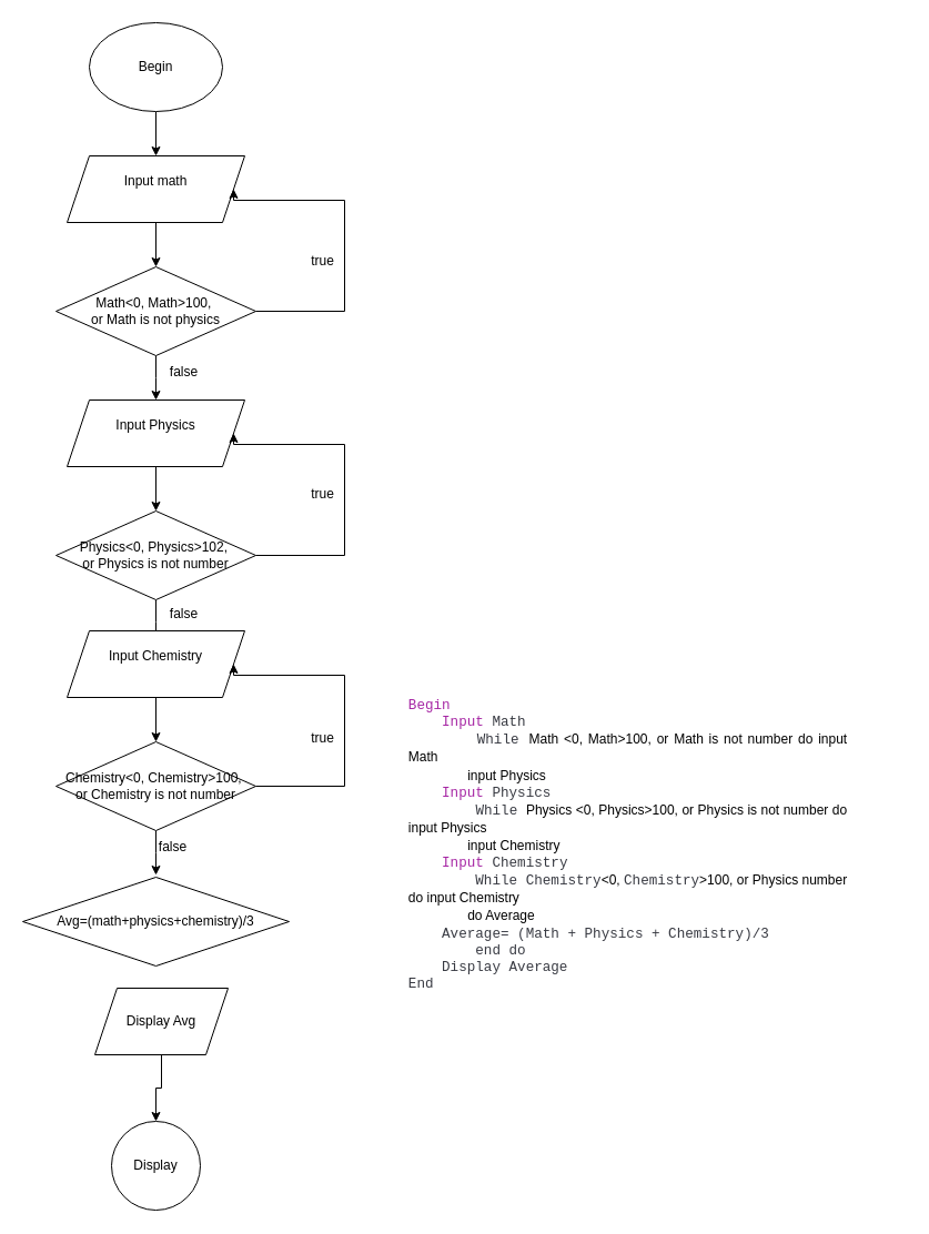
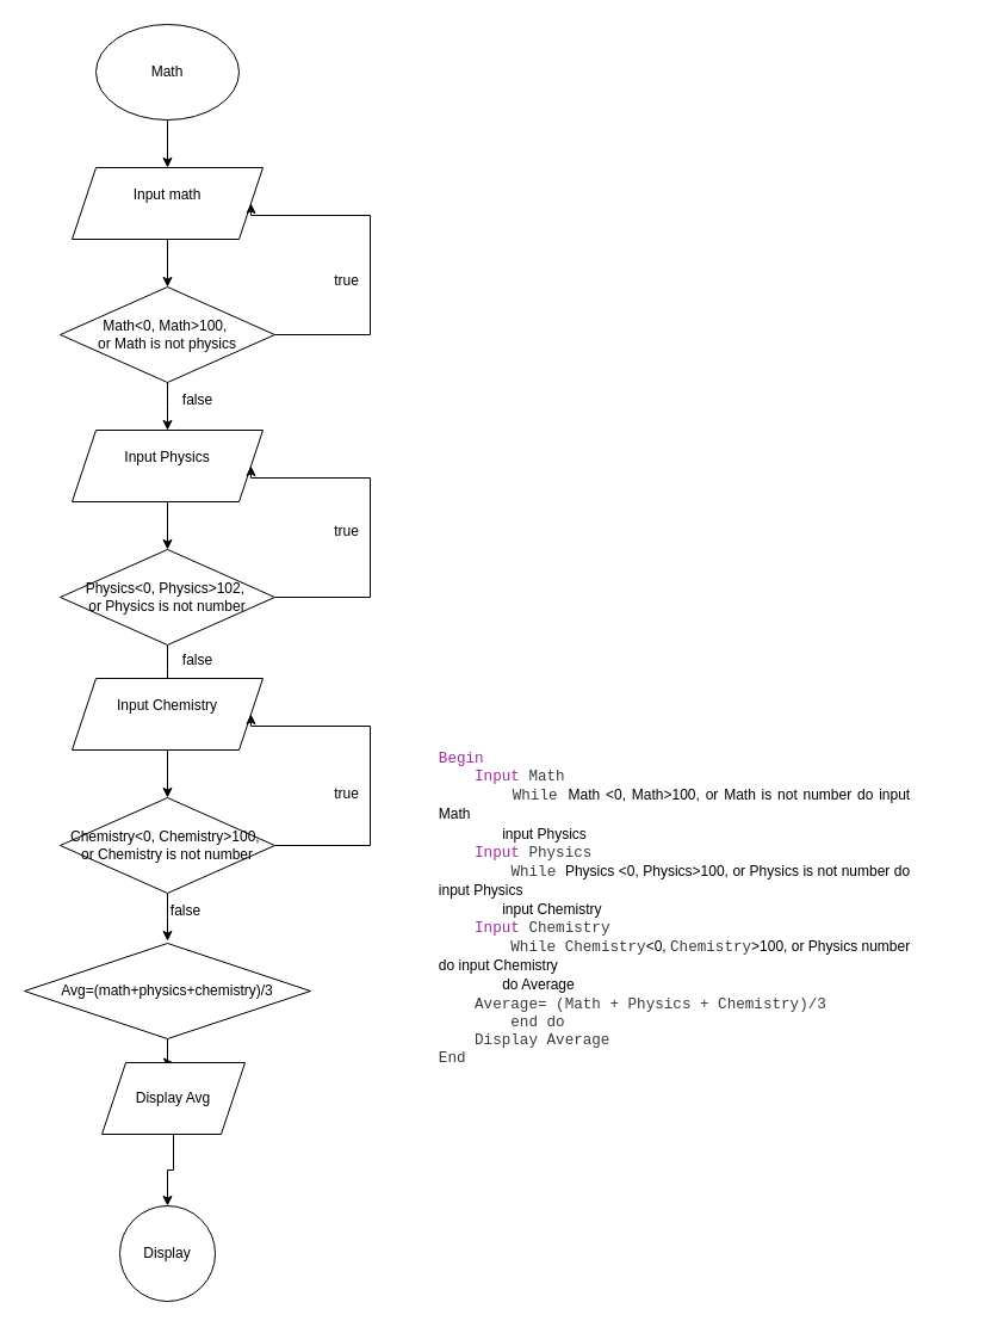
  <mxCell id="0" />
  <mxCell id="1" parent="0" />
  <mxCell id="2" value="" style="edgeStyle=orthogonalEdgeStyle;rounded=0;orthogonalLoop=1;jettySize=auto;html=1;" parent="1" source="3" target="5" edge="1"><mxGeometry relative="1" as="geometry" /></mxCell>
- <mxCell id="3" value="Begin" style="ellipse;whiteSpace=wrap;html=1;" parent="1" vertex="1"><mxGeometry x="80" width="120" height="80" as="geometry" y="20" /></mxCell>
+ <mxCell id="3" value="Math" style="ellipse;whiteSpace=wrap;html=1;" parent="1" vertex="1"><mxGeometry x="80" width="120" height="80" as="geometry" y="20" /></mxCell>
  <mxCell id="4" value="" style="edgeStyle=orthogonalEdgeStyle;rounded=0;orthogonalLoop=1;jettySize=auto;html=1;" parent="1" source="5" target="9" edge="1"><mxGeometry relative="1" as="geometry" /></mxCell>
  <mxCell id="5" value="Input math&lt;div&gt;&lt;br&gt;&lt;/div&gt;" style="shape=parallelogram;perimeter=parallelogramPerimeter;whiteSpace=wrap;html=1;fixedSize=1;" parent="1" vertex="1"><mxGeometry x="60" y="140" width="160" height="60" as="geometry" /></mxCell>
  <mxCell id="6" value="&lt;div style=&quot;text-align: justify;&quot;&gt;&lt;span style=&quot;color: rgb(166, 38, 164); font-family: SFMono-Regular, Menlo, Monaco, Consolas, &amp;quot;Liberation Mono&amp;quot;, &amp;quot;Courier New&amp;quot;, monospace; font-size: 12.6px; text-align: left; white-space-collapse: preserve; background-color: initial;&quot;&gt;Begin&lt;/span&gt;&lt;/div&gt;&lt;span style=&quot;color: rgb(56, 58, 66); font-family: SFMono-Regular, Menlo, Monaco, Consolas, &amp;quot;Liberation Mono&amp;quot;, &amp;quot;Courier New&amp;quot;, monospace; font-size: 12.6px; text-align: left; white-space-collapse: preserve; background-color: rgb(250, 250, 250);&quot;&gt;&lt;div style=&quot;text-align: justify;&quot;&gt;&amp;nbsp;&amp;nbsp;&amp;nbsp; &lt;span style=&quot;background-color: initial; box-sizing: border-box; color: rgb(166, 38, 164);&quot; class=&quot;hljs-keyword&quot;&gt;Input&lt;/span&gt; Math&lt;/div&gt;&lt;div style=&quot;text-align: justify;&quot;&gt;&lt;span style=&quot;white-space: pre;&quot;&gt;&#09;&lt;/span&gt;While &lt;span style=&quot;white-space: normal; background-color: initial; color: rgb(0, 0, 0); font-family: Helvetica; font-size: 12px; text-align: center;&quot;&gt;Math &amp;lt;0, Math&amp;gt;100,&amp;nbsp;&lt;/span&gt;&lt;span style=&quot;white-space: normal; background-color: initial; color: rgb(0, 0, 0); font-family: Helvetica; font-size: 12px; text-align: center;&quot;&gt;or Math is not number do input Math&lt;/span&gt;&lt;/div&gt;&lt;div style=&quot;text-align: justify;&quot;&gt;&lt;span style=&quot;white-space: normal; background-color: initial; color: rgb(0, 0, 0); font-family: Helvetica; font-size: 12px; text-align: center;&quot;&gt;&lt;span style=&quot;white-space: pre;&quot;&gt;&#09;&lt;/span&gt;&lt;span style=&quot;white-space: pre;&quot;&gt;&#09;&lt;/span&gt;input Physics&lt;br&gt;&lt;/span&gt;&lt;/div&gt;&lt;/span&gt;&lt;span style=&quot;color: rgb(56, 58, 66); font-family: SFMono-Regular, Menlo, Monaco, Consolas, &amp;quot;Liberation Mono&amp;quot;, &amp;quot;Courier New&amp;quot;, monospace; font-size: 12.6px; text-align: left; white-space-collapse: preserve; background-color: rgb(250, 250, 250);&quot;&gt;&lt;div style=&quot;text-align: justify;&quot;&gt;&amp;nbsp;&amp;nbsp;&amp;nbsp; &lt;span style=&quot;background-color: initial; box-sizing: border-box; color: rgb(166, 38, 164);&quot; class=&quot;hljs-keyword&quot;&gt;Input&lt;/span&gt; Physics&lt;br&gt;&lt;/div&gt;&lt;div style=&quot;text-align: justify;&quot;&gt;&lt;span style=&quot;white-space: pre;&quot;&gt;&#09;&lt;/span&gt;While &lt;span style=&quot;background-color: initial; white-space: normal; color: rgb(0, 0, 0); font-family: Helvetica; font-size: 12px; text-align: center;&quot;&gt;Physics &amp;lt;0,&amp;nbsp;&lt;/span&gt;&lt;span style=&quot;color: rgb(0, 0, 0); font-family: Helvetica; font-size: 12px; text-align: center; white-space: normal;&quot;&gt;Physics&lt;/span&gt;&lt;span style=&quot;background-color: initial; white-space: normal; color: rgb(0, 0, 0); font-family: Helvetica; font-size: 12px; text-align: center;&quot;&gt;&amp;gt;100,&amp;nbsp;&lt;/span&gt;&lt;span style=&quot;background-color: initial; white-space: normal; color: rgb(0, 0, 0); font-family: Helvetica; font-size: 12px; text-align: center;&quot;&gt;or&amp;nbsp;&lt;/span&gt;&lt;span style=&quot;color: rgb(0, 0, 0); font-family: Helvetica; font-size: 12px; text-align: center; white-space: normal;&quot;&gt;Physics is not&lt;/span&gt;&lt;span style=&quot;background-color: initial; white-space: normal; color: rgb(0, 0, 0); font-family: Helvetica; font-size: 12px; text-align: center;&quot;&gt;&amp;nbsp;number do input Physics&lt;/span&gt;&lt;br&gt;&lt;/div&gt;&lt;/span&gt;&lt;div style=&quot;color: rgb(56, 58, 66); font-family: SFMono-Regular, Menlo, Monaco, Consolas, &amp;quot;Liberation Mono&amp;quot;, &amp;quot;Courier New&amp;quot;, monospace; font-size: 12.6px; white-space-collapse: preserve; text-align: justify;&quot;&gt;&lt;span style=&quot;white-space: normal; background-color: initial; color: rgb(0, 0, 0); font-family: Helvetica; font-size: 12px; text-align: center;&quot;&gt;&lt;span style=&quot;white-space: pre;&quot;&gt;&#09;&lt;/span&gt;&lt;span style=&quot;white-space: pre;&quot;&gt;&#09;&lt;/span&gt;input Chemistry&lt;/span&gt;&lt;/div&gt;&lt;span style=&quot;color: rgb(56, 58, 66); font-family: SFMono-Regular, Menlo, Monaco, Consolas, &amp;quot;Liberation Mono&amp;quot;, &amp;quot;Courier New&amp;quot;, monospace; font-size: 12.6px; text-align: left; white-space-collapse: preserve; background-color: rgb(250, 250, 250);&quot;&gt;&lt;div style=&quot;text-align: justify;&quot;&gt;&amp;nbsp;&amp;nbsp;&amp;nbsp; &lt;span style=&quot;background-color: initial; box-sizing: border-box; color: rgb(166, 38, 164);&quot; class=&quot;hljs-keyword&quot;&gt;Input&lt;/span&gt; Chemistry&lt;br&gt;&lt;/div&gt;&lt;div style=&quot;text-align: justify;&quot;&gt;&lt;span style=&quot;white-space: pre;&quot;&gt;&#09;&lt;/span&gt;While&lt;span style=&quot;background-color: initial;&quot;&gt; &lt;/span&gt;Chemistry&lt;span style=&quot;background-color: initial; white-space: normal; color: rgb(0, 0, 0); font-family: Helvetica; font-size: 12px; text-align: center;&quot;&gt;&amp;lt;0,&amp;nbsp;&lt;/span&gt;Chemistry&lt;span style=&quot;background-color: initial; white-space: normal; color: rgb(0, 0, 0); font-family: Helvetica; font-size: 12px; text-align: center;&quot;&gt;&amp;gt;100,&amp;nbsp;&lt;/span&gt;&lt;span style=&quot;background-color: initial; white-space: normal; color: rgb(0, 0, 0); font-family: Helvetica; font-size: 12px; text-align: center;&quot;&gt;or&amp;nbsp;&lt;/span&gt;&lt;span style=&quot;color: rgb(0, 0, 0); font-family: Helvetica; font-size: 12px; text-align: center; white-space: normal;&quot;&gt;Physics&lt;/span&gt;&lt;span style=&quot;background-color: initial; white-space: normal; color: rgb(0, 0, 0); font-family: Helvetica; font-size: 12px; text-align: center;&quot;&gt;&amp;nbsp;number do input Chemistry&lt;/span&gt;&lt;br&gt;&lt;/div&gt;&lt;/span&gt;&lt;div style=&quot;white-space-collapse: preserve; color: rgb(56, 58, 66); font-family: SFMono-Regular, Menlo, Monaco, Consolas, &amp;quot;Liberation Mono&amp;quot;, &amp;quot;Courier New&amp;quot;, monospace; font-size: 12.6px; text-align: justify;&quot;&gt;&lt;span style=&quot;white-space: normal; background-color: initial; color: rgb(0, 0, 0); font-family: Helvetica; font-size: 12px; text-align: center;&quot;&gt;&lt;span style=&quot;white-space: pre;&quot;&gt;&#09;&lt;/span&gt;&lt;span style=&quot;white-space: pre;&quot;&gt;&#09;&lt;/span&gt;do Average&lt;/span&gt;&lt;/div&gt;&lt;span style=&quot;color: rgb(56, 58, 66); font-family: SFMono-Regular, Menlo, Monaco, Consolas, &amp;quot;Liberation Mono&amp;quot;, &amp;quot;Courier New&amp;quot;, monospace; font-size: 12.6px; text-align: left; white-space-collapse: preserve; background-color: rgb(250, 250, 250);&quot;&gt;&lt;div style=&quot;text-align: justify;&quot;&gt;&amp;nbsp;&amp;nbsp;&amp;nbsp; Average= (Math + Physics + Chemistry)/3&lt;/div&gt;&lt;div style=&quot;text-align: justify;&quot;&gt;&lt;span style=&quot;white-space: pre;&quot;&gt;&#09;&lt;/span&gt;end do&lt;br&gt;&lt;/div&gt;&lt;/span&gt;&lt;span style=&quot;color: rgb(56, 58, 66); font-family: SFMono-Regular, Menlo, Monaco, Consolas, &amp;quot;Liberation Mono&amp;quot;, &amp;quot;Courier New&amp;quot;, monospace; font-size: 12.6px; text-align: left; white-space-collapse: preserve; background-color: rgb(250, 250, 250);&quot;&gt;&lt;div style=&quot;text-align: justify;&quot;&gt;&amp;nbsp;&amp;nbsp;&amp;nbsp; Display Average&lt;/div&gt;&lt;/span&gt;&lt;span style=&quot;color: rgb(56, 58, 66); font-family: SFMono-Regular, Menlo, Monaco, Consolas, &amp;quot;Liberation Mono&amp;quot;, &amp;quot;Courier New&amp;quot;, monospace; font-size: 12.6px; text-align: left; white-space-collapse: preserve; background-color: rgb(250, 250, 250);&quot;&gt;&lt;div style=&quot;text-align: justify;&quot;&gt;End&lt;/div&gt;&lt;/span&gt;" style="text;html=1;align=center;verticalAlign=middle;resizable=0;points=[];autosize=1;strokeColor=none;fillColor=none;" parent="1" vertex="1"><mxGeometry x="315" y="646" width="500" height="230" as="geometry" /></mxCell>
  <mxCell id="7" style="edgeStyle=orthogonalEdgeStyle;rounded=0;orthogonalLoop=1;jettySize=auto;html=1;entryX=1;entryY=0.5;entryDx=0;entryDy=0;" parent="1" source="9" target="5" edge="1"><mxGeometry relative="1" as="geometry"><Array as="points"><mxPoint x="310" y="280" /><mxPoint x="310" y="180" /></Array></mxGeometry></mxCell>
  <mxCell id="8" value="" style="edgeStyle=orthogonalEdgeStyle;rounded=0;orthogonalLoop=1;jettySize=auto;html=1;" parent="1" source="9" edge="1"><mxGeometry relative="1" as="geometry"><mxPoint x="140" y="360" as="targetPoint" /></mxGeometry></mxCell>
  <mxCell id="9" value="Math&amp;lt;0, Math&amp;gt;100,&amp;nbsp;&lt;div&gt;or Math is not physics&lt;/div&gt;" style="rhombus;whiteSpace=wrap;html=1;" parent="1" vertex="1"><mxGeometry x="50" y="240" width="180" height="80" as="geometry" /></mxCell>
  <mxCell id="10" value="false" style="text;html=1;align=center;verticalAlign=middle;resizable=0;points=[];autosize=1;strokeColor=none;fillColor=none;" parent="1" vertex="1"><mxGeometry x="140" y="320" width="50" height="30" as="geometry" /></mxCell>
  <mxCell id="11" value="true" style="text;html=1;align=center;verticalAlign=middle;resizable=0;points=[];autosize=1;strokeColor=none;fillColor=none;" parent="1" vertex="1"><mxGeometry x="270" y="220" width="40" height="30" as="geometry" /></mxCell>
  <mxCell id="12" value="" style="edgeStyle=orthogonalEdgeStyle;rounded=0;orthogonalLoop=1;jettySize=auto;html=1;" parent="1" source="13" target="16" edge="1"><mxGeometry relative="1" as="geometry" /></mxCell>
  <mxCell id="13" value="Input Physics&lt;div&gt;&lt;br&gt;&lt;/div&gt;" style="shape=parallelogram;perimeter=parallelogramPerimeter;whiteSpace=wrap;html=1;fixedSize=1;" parent="1" vertex="1"><mxGeometry x="60" y="360" width="160" height="60" as="geometry" /></mxCell>
  <mxCell id="14" style="edgeStyle=orthogonalEdgeStyle;rounded=0;orthogonalLoop=1;jettySize=auto;html=1;entryX=1;entryY=0.5;entryDx=0;entryDy=0;" parent="1" source="16" target="13" edge="1"><mxGeometry relative="1" as="geometry"><Array as="points"><mxPoint x="310" y="500" /><mxPoint x="310" y="400" /></Array></mxGeometry></mxCell>
  <mxCell id="15" value="" style="edgeStyle=orthogonalEdgeStyle;rounded=0;orthogonalLoop=1;jettySize=auto;html=1;" parent="1" source="16" edge="1"><mxGeometry relative="1" as="geometry"><mxPoint x="140" y="580" as="targetPoint" /></mxGeometry></mxCell>
  <mxCell id="16" value="Physics&amp;lt;0, Physics&amp;gt;102,&amp;nbsp;&lt;div&gt;or Physics is not number&lt;/div&gt;" style="rhombus;whiteSpace=wrap;html=1;" parent="1" vertex="1"><mxGeometry x="50" y="460" width="180" height="80" as="geometry" /></mxCell>
  <mxCell id="17" value="false" style="text;html=1;align=center;verticalAlign=middle;resizable=0;points=[];autosize=1;strokeColor=none;fillColor=none;" parent="1" vertex="1"><mxGeometry x="140" y="538" width="50" height="30" as="geometry" /></mxCell>
  <mxCell id="18" value="true" style="text;html=1;align=center;verticalAlign=middle;resizable=0;points=[];autosize=1;strokeColor=none;fillColor=none;" parent="1" vertex="1"><mxGeometry x="270" y="430" width="40" height="30" as="geometry" /></mxCell>
  <mxCell id="19" value="" style="edgeStyle=orthogonalEdgeStyle;rounded=0;orthogonalLoop=1;jettySize=auto;html=1;" parent="1" source="20" target="23" edge="1"><mxGeometry relative="1" as="geometry" /></mxCell>
  <mxCell id="20" value="Input Chemistry&lt;div&gt;&lt;br&gt;&lt;/div&gt;" style="shape=parallelogram;perimeter=parallelogramPerimeter;whiteSpace=wrap;html=1;fixedSize=1;" parent="1" vertex="1"><mxGeometry x="60" y="568" width="160" height="60" as="geometry" /></mxCell>
  <mxCell id="21" style="edgeStyle=orthogonalEdgeStyle;rounded=0;orthogonalLoop=1;jettySize=auto;html=1;entryX=1;entryY=0.5;entryDx=0;entryDy=0;" parent="1" source="23" target="20" edge="1"><mxGeometry relative="1" as="geometry"><Array as="points"><mxPoint x="310" y="708" /><mxPoint x="310" y="608" /></Array></mxGeometry></mxCell>
  <mxCell id="22" value="" style="edgeStyle=orthogonalEdgeStyle;rounded=0;orthogonalLoop=1;jettySize=auto;html=1;" parent="1" source="23" edge="1"><mxGeometry relative="1" as="geometry"><mxPoint x="140" y="788" as="targetPoint" /></mxGeometry></mxCell>
  <mxCell id="23" value="Chemistry&amp;lt;0, Chemistry&amp;gt;100,&amp;nbsp;&lt;div&gt;or Chemistry is not number&lt;/div&gt;" style="rhombus;whiteSpace=wrap;html=1;" parent="1" vertex="1"><mxGeometry x="50" y="668" width="180" height="80" as="geometry" /></mxCell>
  <mxCell id="24" value="false" style="text;html=1;align=center;verticalAlign=middle;resizable=0;points=[];autosize=1;strokeColor=none;fillColor=none;" parent="1" vertex="1"><mxGeometry x="130" y="748" width="50" height="30" as="geometry" /></mxCell>
  <mxCell id="25" value="true" style="text;html=1;align=center;verticalAlign=middle;resizable=0;points=[];autosize=1;strokeColor=none;fillColor=none;" parent="1" vertex="1"><mxGeometry x="270" y="650" width="40" height="30" as="geometry" /></mxCell>
+ <mxCell id="26" value="" style="edgeStyle=orthogonalEdgeStyle;rounded=0;orthogonalLoop=1;jettySize=auto;html=1;" parent="1" source="27" target="29" edge="1"><mxGeometry relative="1" as="geometry" /></mxCell>
  <mxCell id="27" value="Avg=(math+physics+chemistry)/3" style="rhombus;whiteSpace=wrap;html=1;" parent="1" vertex="1"><mxGeometry x="20" y="790" width="240" height="80" as="geometry" /></mxCell>
  <mxCell id="28" value="" style="edgeStyle=orthogonalEdgeStyle;rounded=0;orthogonalLoop=1;jettySize=auto;html=1;" parent="1" source="29" target="30" edge="1"><mxGeometry relative="1" as="geometry" /></mxCell>
  <mxCell id="29" value="Display Avg" style="shape=parallelogram;perimeter=parallelogramPerimeter;whiteSpace=wrap;html=1;fixedSize=1;" parent="1" vertex="1"><mxGeometry x="85" y="890" width="120" height="60" as="geometry" /></mxCell>
  <mxCell id="30" value="Display" style="ellipse;whiteSpace=wrap;html=1;" parent="1" vertex="1"><mxGeometry x="100" y="1010" width="80" height="80" as="geometry" /></mxCell>
